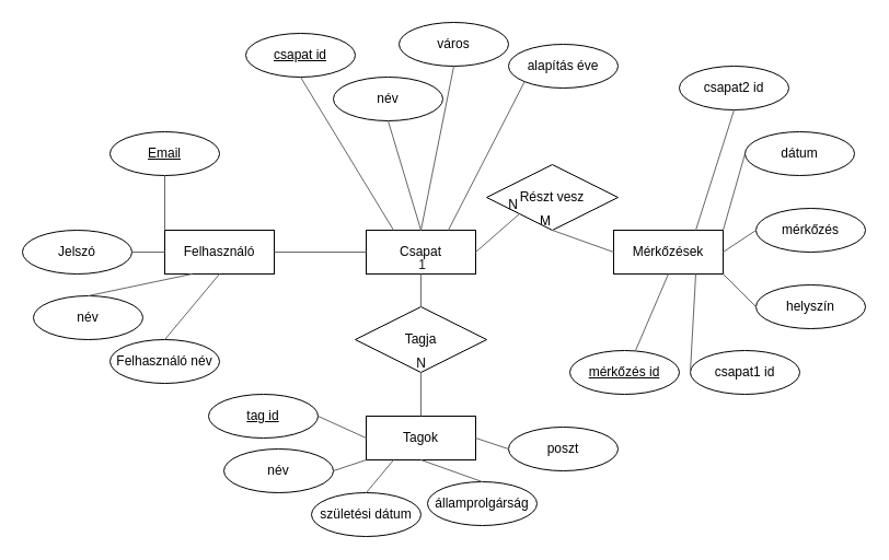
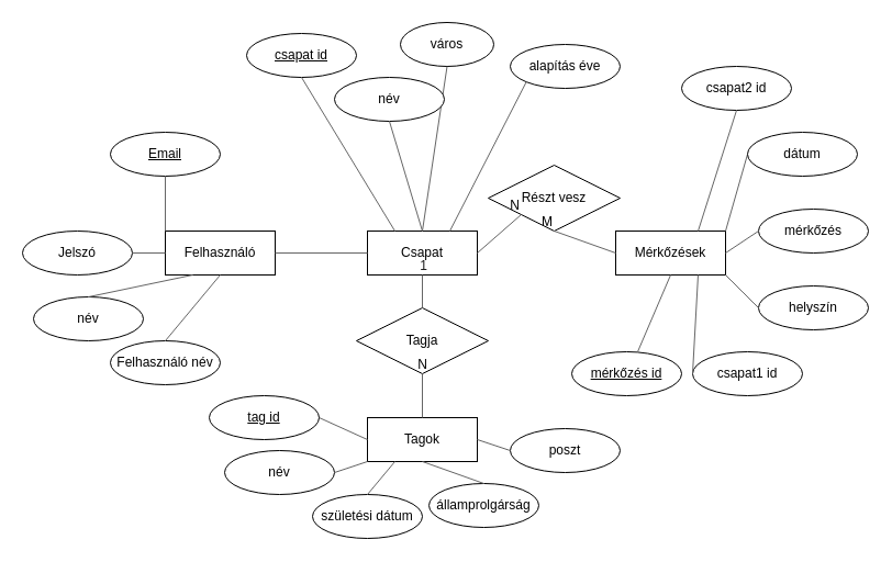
  <mxCell id="0" />
  <mxCell id="1" parent="0" />
  <mxCell id="2" value="Részt vesz" style="shape=rhombus;perimeter=rhombusPerimeter;whiteSpace=wrap;html=1;align=center;" parent="1" vertex="1"><mxGeometry x="444" y="150" width="120" height="60" as="geometry" /></mxCell>
  <mxCell id="3" value="Tagja" style="shape=rhombus;perimeter=rhombusPerimeter;whiteSpace=wrap;html=1;align=center;" parent="1" vertex="1"><mxGeometry x="324" y="280" width="120" height="60" as="geometry" /></mxCell>
  <mxCell id="4" value="Felhasználó" style="whiteSpace=wrap;html=1;align=center;" parent="1" vertex="1"><mxGeometry x="150" y="210" width="100" height="40" as="geometry" /></mxCell>
  <mxCell id="5" value="Csapat" style="whiteSpace=wrap;html=1;align=center;" parent="1" vertex="1"><mxGeometry x="334" y="210" width="100" height="40" as="geometry" /></mxCell>
  <mxCell id="6" value="Tagok" style="whiteSpace=wrap;html=1;align=center;" parent="1" vertex="1"><mxGeometry x="334" y="380" width="100" height="40" as="geometry" /></mxCell>
  <mxCell id="7" value="Mérkőzések" style="whiteSpace=wrap;html=1;align=center;" parent="1" vertex="1"><mxGeometry x="560" y="210" width="100" height="40" as="geometry" /></mxCell>
  <mxCell id="8" value="Jelszó" style="ellipse;whiteSpace=wrap;html=1;align=center;" parent="1" vertex="1"><mxGeometry x="20" y="210" width="100" height="40" as="geometry" /></mxCell>
  <mxCell id="9" value="Email" style="ellipse;whiteSpace=wrap;html=1;align=center;fontStyle=4;" parent="1" vertex="1"><mxGeometry x="100" y="120" width="100" height="40" as="geometry" /></mxCell>
  <mxCell id="10" value="név" style="ellipse;whiteSpace=wrap;html=1;align=center;" parent="1" vertex="1"><mxGeometry x="30" y="270" width="100" height="40" as="geometry" /></mxCell>
- <mxCell id="11" value="város" style="ellipse;whiteSpace=wrap;html=1;align=center;" parent="1" vertex="1"><mxGeometry x="364" y="20" width="100" height="40" as="geometry" /></mxCell>
+ <mxCell id="11" value="város" style="ellipse;whiteSpace=wrap;html=1;align=center;" parent="1" vertex="1"><mxGeometry x="364" y="20" width="85" height="40" as="geometry" /></mxCell>
  <mxCell id="12" value="csapat id" style="ellipse;whiteSpace=wrap;html=1;align=center;fontStyle=4;" parent="1" vertex="1"><mxGeometry x="224" y="30" width="100" height="40" as="geometry" /></mxCell>
  <mxCell id="13" value="alapítás éve" style="ellipse;whiteSpace=wrap;html=1;align=center;" parent="1" vertex="1"><mxGeometry x="464" y="40" width="100" height="40" as="geometry" /></mxCell>
  <mxCell id="14" value="államprolgárság" style="ellipse;whiteSpace=wrap;html=1;align=center;" parent="1" vertex="1"><mxGeometry x="390" y="440" width="100" height="40" as="geometry" /></mxCell>
  <mxCell id="15" value="születési dátum" style="ellipse;whiteSpace=wrap;html=1;align=center;" parent="1" vertex="1"><mxGeometry x="284" y="450" width="100" height="40" as="geometry" /></mxCell>
  <mxCell id="16" value="poszt" style="ellipse;whiteSpace=wrap;html=1;align=center;" parent="1" vertex="1"><mxGeometry x="464" y="390" width="100" height="40" as="geometry" /></mxCell>
  <mxCell id="17" value="mérkőzés" style="ellipse;whiteSpace=wrap;html=1;align=center;" parent="1" vertex="1"><mxGeometry x="690" y="190" width="100" height="40" as="geometry" /></mxCell>
  <mxCell id="18" value="helyszín" style="ellipse;whiteSpace=wrap;html=1;align=center;" parent="1" vertex="1"><mxGeometry x="690" y="260" width="100" height="40" as="geometry" /></mxCell>
  <mxCell id="19" value="csapat1 id" style="ellipse;whiteSpace=wrap;html=1;align=center;" parent="1" vertex="1"><mxGeometry x="630" y="320" width="100" height="40" as="geometry" /></mxCell>
  <mxCell id="20" value="csapat2 id" style="ellipse;whiteSpace=wrap;html=1;align=center;" parent="1" vertex="1"><mxGeometry x="620" y="60" width="100" height="40" as="geometry" /></mxCell>
  <mxCell id="21" value="" style="endArrow=none;html=1;rounded=0;entryX=0.5;entryY=1;entryDx=0;entryDy=0;exitX=0.5;exitY=0;exitDx=0;exitDy=0;strokeColor=#666666;fillColor=#f5f5f5;" parent="1" source="6" target="3" edge="1"><mxGeometry relative="1" as="geometry"><mxPoint x="340" y="390" as="sourcePoint" /><mxPoint x="530" y="430" as="targetPoint" /></mxGeometry></mxCell>
  <mxCell id="22" value="N" style="resizable=0;html=1;whiteSpace=wrap;align=right;verticalAlign=bottom;" parent="21" connectable="0" vertex="1"><mxGeometry x="1" relative="1" as="geometry"><mxPoint x="6" as="offset" /></mxGeometry></mxCell>
  <mxCell id="23" value="" style="endArrow=none;html=1;rounded=0;entryX=0.5;entryY=0;entryDx=0;entryDy=0;exitX=0.5;exitY=1;exitDx=0;exitDy=0;fillColor=#f5f5f5;strokeColor=#666666;" parent="1" source="5" target="3" edge="1"><mxGeometry relative="1" as="geometry"><mxPoint x="370" y="430" as="sourcePoint" /><mxPoint x="530" y="430" as="targetPoint" /></mxGeometry></mxCell>
  <mxCell id="24" value="1" style="resizable=0;html=1;whiteSpace=wrap;align=right;verticalAlign=bottom;fontColor=#1A1A1A;" parent="23" connectable="0" vertex="1"><mxGeometry x="1" relative="1" as="geometry"><mxPoint x="6" y="-30" as="offset" /></mxGeometry></mxCell>
  <mxCell id="25" value="" style="endArrow=none;html=1;rounded=0;exitX=1;exitY=0.5;exitDx=0;exitDy=0;entryX=0;entryY=1;entryDx=0;entryDy=0;fillColor=#f5f5f5;strokeColor=#666666;" parent="1" source="5" target="2" edge="1"><mxGeometry relative="1" as="geometry"><mxPoint x="370" y="430" as="sourcePoint" /><mxPoint x="530" y="430" as="targetPoint" /></mxGeometry></mxCell>
  <mxCell id="26" value="N" style="resizable=0;html=1;whiteSpace=wrap;align=right;verticalAlign=bottom;" parent="25" connectable="0" vertex="1"><mxGeometry x="1" relative="1" as="geometry" /></mxCell>
  <mxCell id="27" value="" style="endArrow=none;html=1;rounded=0;exitX=0;exitY=0.5;exitDx=0;exitDy=0;entryX=0.5;entryY=1;entryDx=0;entryDy=0;fillColor=#f5f5f5;strokeColor=#666666;" parent="1" source="7" target="2" edge="1"><mxGeometry relative="1" as="geometry"><mxPoint x="370" y="430" as="sourcePoint" /><mxPoint x="530" y="430" as="targetPoint" /></mxGeometry></mxCell>
  <mxCell id="28" value="M" style="resizable=0;html=1;whiteSpace=wrap;align=right;verticalAlign=bottom;" parent="27" connectable="0" vertex="1"><mxGeometry x="1" relative="1" as="geometry" /></mxCell>
  <mxCell id="29" value="" style="endArrow=none;html=1;rounded=0;exitX=1;exitY=0.5;exitDx=0;exitDy=0;entryX=0;entryY=0.5;entryDx=0;entryDy=0;fillColor=#f5f5f5;strokeColor=#666666;" parent="1" source="4" target="5" edge="1"><mxGeometry relative="1" as="geometry"><mxPoint x="370" y="430" as="sourcePoint" /><mxPoint x="204" y="170" as="targetPoint" /></mxGeometry></mxCell>
  <mxCell id="30" value="" style="endArrow=none;html=1;rounded=0;entryX=0;entryY=0;entryDx=0;entryDy=0;exitX=0.5;exitY=1;exitDx=0;exitDy=0;fillColor=#f5f5f5;strokeColor=#666666;" parent="1" source="9" target="4" edge="1"><mxGeometry relative="1" as="geometry"><mxPoint x="370" y="430" as="sourcePoint" /><mxPoint x="530" y="430" as="targetPoint" /></mxGeometry></mxCell>
  <mxCell id="31" value="" style="endArrow=none;html=1;rounded=0;exitX=0;exitY=0.5;exitDx=0;exitDy=0;entryX=1;entryY=0.5;entryDx=0;entryDy=0;fillColor=#f5f5f5;strokeColor=#666666;" parent="1" source="4" target="8" edge="1"><mxGeometry relative="1" as="geometry"><mxPoint x="370" y="430" as="sourcePoint" /><mxPoint x="530" y="430" as="targetPoint" /></mxGeometry></mxCell>
  <mxCell id="32" value="" style="endArrow=none;html=1;rounded=0;exitX=0.25;exitY=1;exitDx=0;exitDy=0;entryX=0.5;entryY=0;entryDx=0;entryDy=0;fillColor=#f5f5f5;strokeColor=#666666;" parent="1" source="4" target="10" edge="1"><mxGeometry relative="1" as="geometry"><mxPoint x="370" y="430" as="sourcePoint" /><mxPoint x="530" y="430" as="targetPoint" /></mxGeometry></mxCell>
  <mxCell id="33" value="" style="endArrow=none;html=1;rounded=0;exitX=0;exitY=0.5;exitDx=0;exitDy=0;entryX=1;entryY=0.5;entryDx=0;entryDy=0;fillColor=#f5f5f5;strokeColor=#666666;" parent="1" source="6" target="49" edge="1"><mxGeometry relative="1" as="geometry"><mxPoint x="370" y="430" as="sourcePoint" /><mxPoint x="304" y="430" as="targetPoint" /></mxGeometry></mxCell>
  <mxCell id="34" value="" style="endArrow=none;html=1;rounded=0;exitX=0.25;exitY=1;exitDx=0;exitDy=0;entryX=0.5;entryY=0;entryDx=0;entryDy=0;fillColor=#f5f5f5;strokeColor=#666666;" parent="1" source="6" target="15" edge="1"><mxGeometry relative="1" as="geometry"><mxPoint x="370" y="430" as="sourcePoint" /><mxPoint x="530" y="430" as="targetPoint" /></mxGeometry></mxCell>
  <mxCell id="35" value="" style="endArrow=none;html=1;rounded=0;exitX=0.5;exitY=1;exitDx=0;exitDy=0;entryX=0.5;entryY=0;entryDx=0;entryDy=0;fillColor=#f5f5f5;strokeColor=#666666;" parent="1" source="6" target="14" edge="1"><mxGeometry relative="1" as="geometry"><mxPoint x="370" y="430" as="sourcePoint" /><mxPoint x="530" y="430" as="targetPoint" /></mxGeometry></mxCell>
  <mxCell id="36" value="" style="endArrow=none;html=1;rounded=0;exitX=1;exitY=0.5;exitDx=0;exitDy=0;entryX=0;entryY=0.5;entryDx=0;entryDy=0;fillColor=#f5f5f5;strokeColor=#666666;" parent="1" source="6" target="16" edge="1"><mxGeometry relative="1" as="geometry"><mxPoint x="370" y="430" as="sourcePoint" /><mxPoint x="530" y="430" as="targetPoint" /></mxGeometry></mxCell>
  <mxCell id="37" value="" style="endArrow=none;html=1;rounded=0;entryX=0.5;entryY=1;entryDx=0;entryDy=0;exitX=0.75;exitY=0;exitDx=0;exitDy=0;fillColor=#f5f5f5;strokeColor=#666666;" parent="1" source="7" target="20" edge="1"><mxGeometry relative="1" as="geometry"><mxPoint x="370" y="430" as="sourcePoint" /><mxPoint x="530" y="430" as="targetPoint" /></mxGeometry></mxCell>
  <mxCell id="38" value="" style="endArrow=none;html=1;rounded=0;entryX=0;entryY=0.5;entryDx=0;entryDy=0;exitX=1;exitY=0;exitDx=0;exitDy=0;fillColor=#f5f5f5;strokeColor=#666666;" parent="1" source="7" target="53" edge="1"><mxGeometry relative="1" as="geometry"><mxPoint x="370" y="430" as="sourcePoint" /><mxPoint x="690" y="150" as="targetPoint" /></mxGeometry></mxCell>
  <mxCell id="39" value="" style="endArrow=none;html=1;rounded=0;entryX=0;entryY=0.5;entryDx=0;entryDy=0;exitX=1;exitY=0.5;exitDx=0;exitDy=0;fillColor=#f5f5f5;strokeColor=#666666;" parent="1" source="7" target="17" edge="1"><mxGeometry relative="1" as="geometry"><mxPoint x="370" y="430" as="sourcePoint" /><mxPoint x="530" y="430" as="targetPoint" /></mxGeometry></mxCell>
  <mxCell id="40" value="" style="endArrow=none;html=1;rounded=0;entryX=0;entryY=0.5;entryDx=0;entryDy=0;exitX=1;exitY=1;exitDx=0;exitDy=0;fillColor=#f5f5f5;strokeColor=#666666;" parent="1" source="7" target="18" edge="1"><mxGeometry relative="1" as="geometry"><mxPoint x="370" y="430" as="sourcePoint" /><mxPoint x="530" y="430" as="targetPoint" /></mxGeometry></mxCell>
  <mxCell id="41" value="" style="endArrow=none;html=1;rounded=0;entryX=0;entryY=0.5;entryDx=0;entryDy=0;exitX=0.75;exitY=1;exitDx=0;exitDy=0;fillColor=#f5f5f5;strokeColor=#666666;" parent="1" source="7" target="19" edge="1"><mxGeometry relative="1" as="geometry"><mxPoint x="370" y="430" as="sourcePoint" /><mxPoint x="530" y="430" as="targetPoint" /></mxGeometry></mxCell>
  <mxCell id="42" value="" style="endArrow=none;html=1;rounded=0;entryX=0.5;entryY=1;entryDx=0;entryDy=0;exitX=0.25;exitY=0;exitDx=0;exitDy=0;fillColor=#f5f5f5;strokeColor=#666666;" parent="1" source="5" target="12" edge="1"><mxGeometry relative="1" as="geometry"><mxPoint x="370" y="430" as="sourcePoint" /><mxPoint x="530" y="430" as="targetPoint" /></mxGeometry></mxCell>
  <mxCell id="43" value="" style="endArrow=none;html=1;rounded=0;exitX=0.5;exitY=1;exitDx=0;exitDy=0;entryX=0.5;entryY=0;entryDx=0;entryDy=0;fillColor=#f5f5f5;strokeColor=#666666;" parent="1" source="11" target="5" edge="1"><mxGeometry relative="1" as="geometry"><mxPoint x="370" y="430" as="sourcePoint" /><mxPoint x="530" y="430" as="targetPoint" /></mxGeometry></mxCell>
  <mxCell id="44" value="" style="endArrow=none;html=1;rounded=0;exitX=0;exitY=1;exitDx=0;exitDy=0;entryX=0.75;entryY=0;entryDx=0;entryDy=0;fillColor=#f5f5f5;strokeColor=#666666;" parent="1" source="13" target="5" edge="1"><mxGeometry relative="1" as="geometry"><mxPoint x="370" y="430" as="sourcePoint" /><mxPoint x="530" y="430" as="targetPoint" /></mxGeometry></mxCell>
  <mxCell id="45" value="Felhasználó név" style="ellipse;whiteSpace=wrap;html=1;align=center;" parent="1" vertex="1"><mxGeometry x="100" y="310" width="100" height="40" as="geometry" /></mxCell>
  <mxCell id="46" value="" style="endArrow=none;html=1;rounded=0;entryX=0.5;entryY=1;entryDx=0;entryDy=0;exitX=0.5;exitY=0;exitDx=0;exitDy=0;fillColor=#f5f5f5;strokeColor=#666666;" parent="1" source="45" target="4" edge="1"><mxGeometry relative="1" as="geometry"><mxPoint x="90" y="170" as="sourcePoint" /><mxPoint x="114" y="220" as="targetPoint" /></mxGeometry></mxCell>
  <mxCell id="47" value="név" style="ellipse;whiteSpace=wrap;html=1;align=center;" parent="1" vertex="1"><mxGeometry x="304" y="70" width="100" height="40" as="geometry" /></mxCell>
  <mxCell id="48" value="" style="endArrow=none;html=1;rounded=0;exitX=0.5;exitY=1;exitDx=0;exitDy=0;entryX=0.5;entryY=0;entryDx=0;entryDy=0;fillColor=#f5f5f5;strokeColor=#666666;" parent="1" source="47" target="5" edge="1"><mxGeometry relative="1" as="geometry"><mxPoint x="424" y="70" as="sourcePoint" /><mxPoint x="394" y="220" as="targetPoint" /></mxGeometry></mxCell>
  <mxCell id="49" value="tag id" style="ellipse;whiteSpace=wrap;html=1;align=center;fontStyle=4;" parent="1" vertex="1"><mxGeometry x="190" y="360" width="100" height="40" as="geometry" /></mxCell>
  <mxCell id="50" value="név" style="ellipse;whiteSpace=wrap;html=1;align=center;" parent="1" vertex="1"><mxGeometry x="204" y="410" width="100" height="40" as="geometry" /></mxCell>
  <mxCell id="51" value="" style="endArrow=none;html=1;rounded=0;exitX=0;exitY=1;exitDx=0;exitDy=0;entryX=1;entryY=0.5;entryDx=0;entryDy=0;fillColor=#f5f5f5;strokeColor=#666666;" parent="1" source="6" target="50" edge="1"><mxGeometry relative="1" as="geometry"><mxPoint x="344" y="410" as="sourcePoint" /><mxPoint x="300" y="390" as="targetPoint" /></mxGeometry></mxCell>
  <mxCell id="52" value="mérkőzés id" style="ellipse;whiteSpace=wrap;html=1;align=center;fontStyle=4;" parent="1" vertex="1"><mxGeometry x="520" y="320" width="100" height="40" as="geometry" /></mxCell>
  <mxCell id="53" value="dátum" style="ellipse;whiteSpace=wrap;html=1;align=center;" parent="1" vertex="1"><mxGeometry x="680" y="120" width="100" height="40" as="geometry" /></mxCell>
  <mxCell id="54" value="" style="endArrow=none;html=1;rounded=0;exitX=0.5;exitY=1;exitDx=0;exitDy=0;fillColor=#f5f5f5;strokeColor=#666666;entryX=0.6;entryY=0;entryDx=0;entryDy=0;entryPerimeter=0;" parent="1" source="7" target="52" edge="1"><mxGeometry relative="1" as="geometry"><mxPoint x="620" y="260" as="sourcePoint" /><mxPoint x="585" y="320" as="targetPoint" /></mxGeometry></mxCell>
